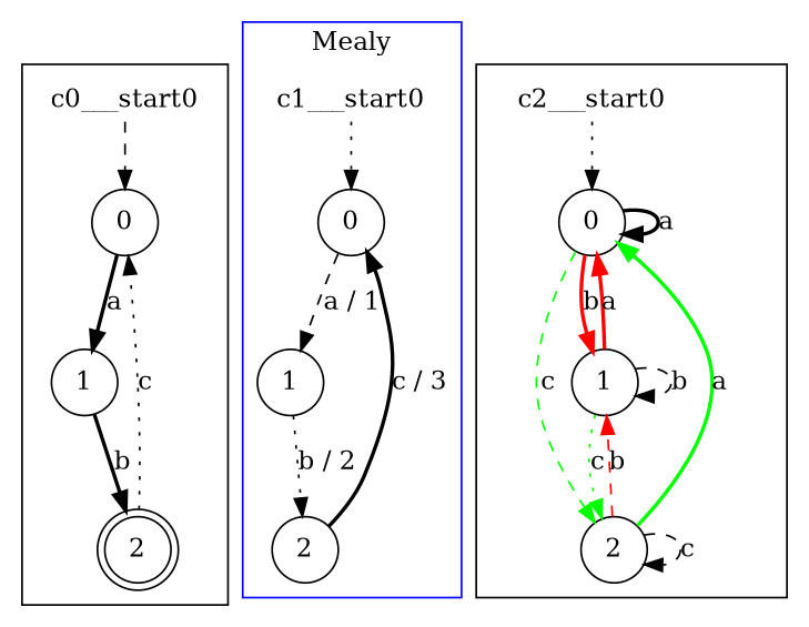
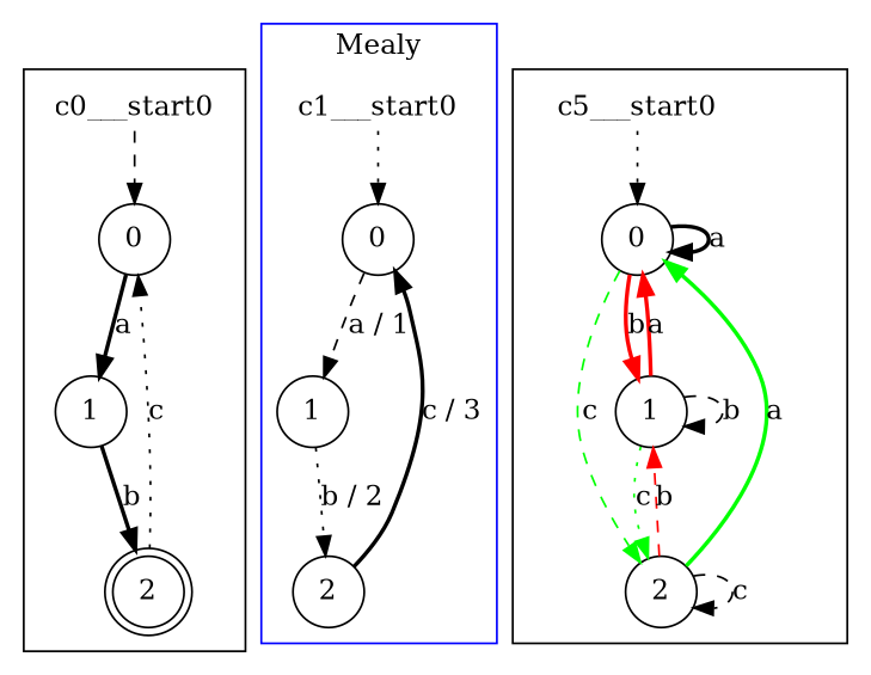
  digraph {
    node [shape=circle]
    edge [style=bold]
    n1 [label=0]
    n2 [label=1]
    n3 [label=2 shape=doublecircle]
    c0___start0 [height=0 shape=none width=0]
    n5 [label=0]
    n6 [label=1]
    n7 [label=2]
    c1___start0 [height=0 shape=none width=0]
    n9 [label=0]
    n10 [label=1]
    n11 [label=2]
-   c2___start0 [height=0 shape=none width=0]
+   c2___start0 [height=0 shape=none width=0 label=c5___start0]
    subgraph cluster_1 {
      n1
      n2
      n3
      c0___start0
    }
    subgraph cluster_2 {
      color=blue
      label=Mealy
      n5
      n6
      n7
      c1___start0
    }
    subgraph cluster_3 {
      n9
      n10
      n11
      c2___start0
    }
    n1 -> n2 [label=a]
    n2 -> n3 [label=b]
    n3 -> n1 [label=c style=dotted]
    c0___start0 -> n1 [style=dashed]
    n5 -> n6 [label="a / 1" style=dashed]
    n6 -> n7 [label="b / 2" style=dotted]
    n7 -> n5 [label="c / 3"]
    c1___start0 -> n5 [style=dotted]
    n9 -> n9 [contract=NONE label=a modality=MAY]
    n9 -> n10 [color=red contract=RED label=b modality=MUST]
    n9 -> n11 [color=green contract=GREEN label=c modality=MAY style=dashed]
    n10 -> n9 [color=red contract=RED label=a modality=MUST]
    n10 -> n10 [contract=NONE label=b modality=MAY style=dashed]
    n10 -> n11 [color=green contract=GREEN label=c modality=MUST style=dotted]
    n11 -> n9 [color=green contract=GREEN label=a modality=MAY]
    n11 -> n10 [color=red contract=RED label=b modality=MUST style=dashed]
    n11 -> n11 [contract=NONE label=c modality=MAY style=dashed]
    c2___start0 -> n9 [style=dotted]
  }
